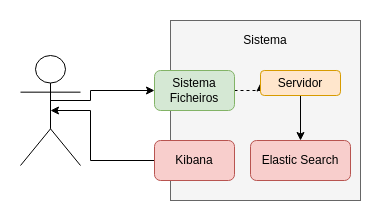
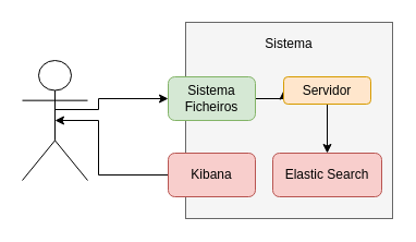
  <mxCell id="0" />
  <mxCell id="1" parent="0" />
  <mxCell id="2" value="" style="rounded=0;whiteSpace=wrap;html=1;fillColor=#f5f5f5;strokeColor=#666666;fontColor=#333333;" parent="1" vertex="1"><mxGeometry x="170" y="20" width="190" height="180" as="geometry" /></mxCell>
- <mxCell id="3" style="edgeStyle=orthogonalEdgeStyle;rounded=0;orthogonalLoop=1;jettySize=auto;html=1;exitX=1;exitY=0.5;exitDx=0;exitDy=0;entryX=0;entryY=0.5;entryDx=0;entryDy=0;endArrow=classic;endFill=1;dashed=1;" parent="1" source="4" target="6" edge="1"><mxGeometry relative="1" as="geometry" /></mxCell>
+ <mxCell id="3" style="edgeStyle=orthogonalEdgeStyle;rounded=0;orthogonalLoop=1;jettySize=auto;html=1;exitX=1;exitY=0.5;exitDx=0;exitDy=0;entryX=0;entryY=0.5;entryDx=0;entryDy=0;endArrow=classic;endFill=1;" parent="1" source="4" target="6" edge="1"><mxGeometry relative="1" as="geometry" /></mxCell>
  <mxCell id="4" value="Sistema Ficheiros" style="rounded=1;whiteSpace=wrap;html=1;fillColor=#d5e8d4;strokeColor=#82b366;" parent="1" vertex="1"><mxGeometry x="154" y="70" width="80" height="40" as="geometry" /></mxCell>
  <mxCell id="5" style="edgeStyle=orthogonalEdgeStyle;rounded=0;orthogonalLoop=1;jettySize=auto;html=1;exitX=0.5;exitY=1;exitDx=0;exitDy=0;entryX=0.5;entryY=0;entryDx=0;entryDy=0;endArrow=classic;endFill=1;" parent="1" source="6" target="7" edge="1"><mxGeometry relative="1" as="geometry" /></mxCell>
  <mxCell id="6" value="Servidor" style="rounded=1;whiteSpace=wrap;html=1;fillColor=#ffe6cc;strokeColor=#d79b00;" parent="1" vertex="1"><mxGeometry x="260" y="70" width="80" height="25" as="geometry" /></mxCell>
  <mxCell id="7" value="Elastic Search" style="rounded=1;whiteSpace=wrap;html=1;fillColor=#f8cecc;strokeColor=#b85450;" parent="1" vertex="1"><mxGeometry x="250" y="140" width="100" height="40" as="geometry" /></mxCell>
  <mxCell id="8" style="edgeStyle=orthogonalEdgeStyle;rounded=0;orthogonalLoop=1;jettySize=auto;html=1;exitX=0;exitY=0.5;exitDx=0;exitDy=0;entryX=0.5;entryY=0.5;entryDx=0;entryDy=0;entryPerimeter=0;endArrow=classic;endFill=1;" parent="1" source="9" target="12" edge="1"><mxGeometry relative="1" as="geometry"><Array as="points"><mxPoint x="90" y="160" /><mxPoint x="90" y="110" /></Array></mxGeometry></mxCell>
  <mxCell id="9" value="Kibana" style="rounded=1;whiteSpace=wrap;html=1;fillColor=#f8cecc;strokeColor=#b85450;" parent="1" vertex="1"><mxGeometry x="154" y="140" width="80" height="40" as="geometry" /></mxCell>
  <mxCell id="10" value="Sistema" style="text;html=1;strokeColor=none;fillColor=none;align=center;verticalAlign=middle;whiteSpace=wrap;rounded=0;" parent="1" vertex="1"><mxGeometry x="245" y="30" width="40" height="20" as="geometry" /></mxCell>
  <mxCell id="11" style="edgeStyle=orthogonalEdgeStyle;rounded=0;orthogonalLoop=1;jettySize=auto;html=1;exitX=0.5;exitY=0.5;exitDx=0;exitDy=0;exitPerimeter=0;entryX=0;entryY=0.5;entryDx=0;entryDy=0;endArrow=classic;endFill=1;" parent="1" source="12" target="4" edge="1"><mxGeometry relative="1" as="geometry"><Array as="points"><mxPoint x="50" y="100" /><mxPoint x="90" y="100" /><mxPoint x="90" y="90" /></Array></mxGeometry></mxCell>
  <mxCell id="12" value="" style="shape=umlActor;verticalLabelPosition=bottom;verticalAlign=top;html=1;outlineConnect=0;" parent="1" vertex="1"><mxGeometry x="20" y="55" width="60" height="110" as="geometry" /></mxCell>
